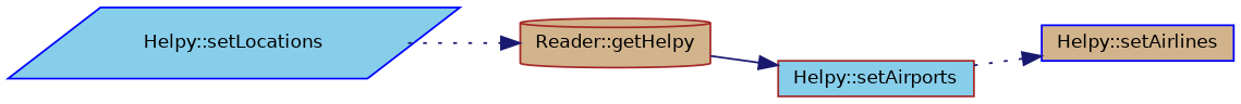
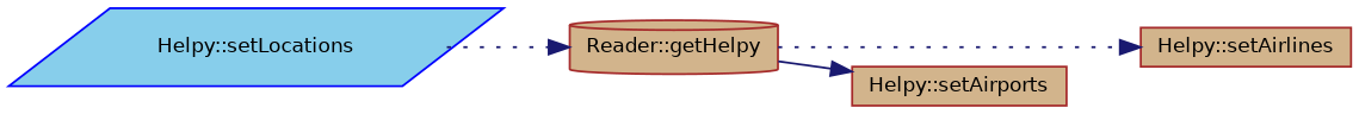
  digraph {
    rankdir=LR
    node [color=brown fillcolor=tan fontname=Helvetica fontsize=10 shape=box style=filled]
    edge [color=midnightblue fontname=Helvetica fontsize=10 labelfontname=Helvetica labelfontsize=10 style=dotted]
    n1 [fontcolor=black height=0.2 label="Reader::getHelpy" shape=cylinder width=0.4]
-   n2 [color=blue height=0.2 label="Helpy::setAirlines" width=0.4]
-   n3 [fillcolor=skyblue height=0.2 label="Helpy::setAirports" width=0.4]
+   n2 [height=0.2 label="Helpy::setAirlines" width=0.4]
+   n3 [height=0.2 label="Helpy::setAirports" width=0.4]
    n4 [color=blue fillcolor=skyblue height=0.2 label="Helpy::setLocations" shape=parallelogram width=0.4]
-   n3 -> n2
+   n1 -> n2
    n1 -> n3 [style=solid]
    n4 -> n1
  }
